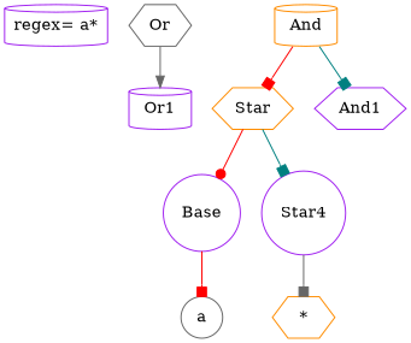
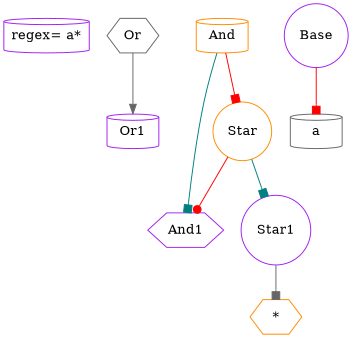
  digraph {
    node [color=purple shape=circle]
    edge [arrowhead=box color=red]
    n1 [label="regex= a*" shape=cylinder]
    n2 [color=gray40 label=Or shape=hexagon]
    n3 [label=Or1 shape=cylinder]
    n4 [color=darkorange label=And shape=cylinder]
-   n5 [color=darkorange label=Star shape=hexagon]
+   n5 [color=darkorange label=Star]
    n6 [label=And1 shape=hexagon]
    n7 [label=Base]
-   n8 [label=Star4]
-   n9 [color=gray40 label=a]
+   n8 [label=Star1]
+   n9 [color=gray40 label=a shape=cylinder]
    n10 [color=darkorange label="*" shape=hexagon]
    n2 -> n3 [arrowhead=normal color=gray40]
    n4 -> n5
    n4 -> n6 [color=teal]
-   n5 -> n7 [arrowhead=dot]
+   n5 -> n6 [arrowhead=dot]
    n5 -> n8 [color=teal]
    n7 -> n9
    n8 -> n10 [color=gray40]
  }
